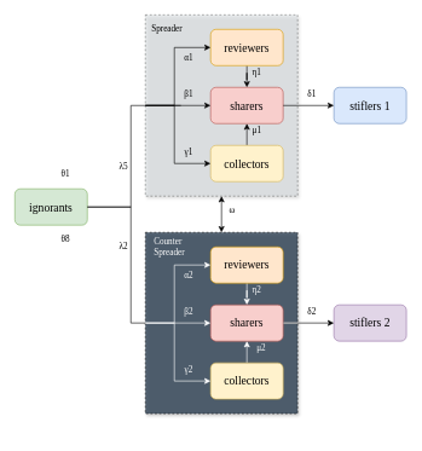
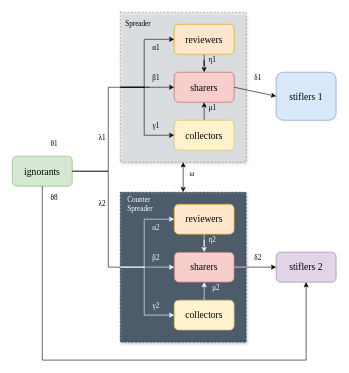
  <mxCell id="0" />
  <mxCell id="1" parent="0" />
  <mxCell id="2" value="" style="rounded=0;whiteSpace=wrap;html=1;glass=0;dashed=1;fillColor=#2E4053;sketch=0;shadow=1;opacity=80;" vertex="1" parent="1"><mxGeometry x="200" y="320" width="210" height="250" as="geometry" /></mxCell>
  <mxCell id="3" value="" style="rounded=0;whiteSpace=wrap;html=1;glass=0;dashed=1;fillColor=#D6DBDF;opacity=50;shadow=1;" vertex="1" parent="1"><mxGeometry x="200" y="20" width="210" height="250" as="geometry" /></mxCell>
  <mxCell id="4" value="&lt;font face=&quot;Times New Roman&quot; style=&quot;font-size: 16px&quot;&gt;ignorants&lt;/font&gt;" style="rounded=1;whiteSpace=wrap;html=1;fillColor=#d5e8d4;strokeColor=#82b366;" vertex="1" parent="1"><mxGeometry x="20" y="260" width="100" height="50" as="geometry" /></mxCell>
  <mxCell id="5" value="" style="edgeStyle=orthogonalEdgeStyle;rounded=0;orthogonalLoop=1;jettySize=auto;html=1;" edge="1" parent="1" source="6" target="7"><mxGeometry relative="1" as="geometry" /></mxCell>
  <mxCell id="6" value="&lt;font face=&quot;Times New Roman&quot; size=&quot;3&quot;&gt;reviewers&lt;br&gt;&lt;/font&gt;" style="rounded=1;whiteSpace=wrap;html=1;fillColor=#ffe6cc;strokeColor=#d79b00;" vertex="1" parent="1"><mxGeometry x="290" y="40" width="100" height="50" as="geometry" /></mxCell>
  <mxCell id="7" value="&lt;font face=&quot;Times New Roman&quot; size=&quot;3&quot;&gt;sharers&lt;br&gt;&lt;/font&gt;" style="rounded=1;whiteSpace=wrap;html=1;fillColor=#f8cecc;strokeColor=#b85450;" vertex="1" parent="1"><mxGeometry x="290" y="120" width="100" height="50" as="geometry" /></mxCell>
  <mxCell id="8" style="edgeStyle=orthogonalEdgeStyle;rounded=0;orthogonalLoop=1;jettySize=auto;html=1;exitX=0.5;exitY=0;exitDx=0;exitDy=0;entryX=0.5;entryY=1;entryDx=0;entryDy=0;" edge="1" parent="1" source="9" target="7"><mxGeometry relative="1" as="geometry" /></mxCell>
  <mxCell id="9" value="&lt;font face=&quot;Times New Roman&quot; size=&quot;3&quot;&gt;collectors&lt;br&gt;&lt;/font&gt;" style="rounded=1;whiteSpace=wrap;html=1;fillColor=#fff2cc;strokeColor=#d6b656;" vertex="1" parent="1"><mxGeometry x="290" y="200" width="100" height="50" as="geometry" /></mxCell>
  <mxCell id="10" value="" style="endArrow=none;html=1;exitX=1;exitY=0.5;exitDx=0;exitDy=0;edgeStyle=orthogonalEdgeStyle;endFill=0;rounded=0;" edge="1" parent="1" source="4"><mxGeometry width="50" height="50" relative="1" as="geometry"><mxPoint x="310" y="560" as="sourcePoint" /><mxPoint x="249" y="145" as="targetPoint" /><Array as="points"><mxPoint x="180" y="285" /><mxPoint x="180" y="145" /></Array></mxGeometry></mxCell>
  <mxCell id="11" style="edgeStyle=orthogonalEdgeStyle;rounded=0;orthogonalLoop=1;jettySize=auto;html=1;exitX=0.5;exitY=1;exitDx=0;exitDy=0;startArrow=classic;startFill=1;endArrow=classic;endFill=1;" edge="1" parent="1" source="3" target="2"><mxGeometry relative="1" as="geometry" /></mxCell>
  <mxCell id="12" value="" style="endArrow=none;html=1;entryX=0;entryY=0.5;entryDx=0;entryDy=0;edgeStyle=orthogonalEdgeStyle;rounded=0;startArrow=classic;startFill=1;" edge="1" parent="1" target="3"><mxGeometry width="50" height="50" relative="1" as="geometry"><mxPoint x="290" y="65" as="sourcePoint" /><mxPoint x="300" y="350" as="targetPoint" /><Array as="points"><mxPoint x="240" y="65" /><mxPoint x="240" y="145" /></Array></mxGeometry></mxCell>
  <mxCell id="13" value="" style="endArrow=none;html=1;entryX=0;entryY=0.5;entryDx=0;entryDy=0;startArrow=classic;startFill=1;exitX=0;exitY=0.5;exitDx=0;exitDy=0;edgeStyle=orthogonalEdgeStyle;rounded=0;" edge="1" parent="1" source="9" target="3"><mxGeometry width="50" height="50" relative="1" as="geometry"><mxPoint x="310" y="560" as="sourcePoint" /><mxPoint x="360" y="510" as="targetPoint" /><Array as="points"><mxPoint x="240" y="225" /><mxPoint x="240" y="145" /></Array></mxGeometry></mxCell>
  <mxCell id="14" value="" style="endArrow=classic;html=1;exitX=0;exitY=0.5;exitDx=0;exitDy=0;endFill=1;" edge="1" parent="1" source="3"><mxGeometry width="50" height="50" relative="1" as="geometry"><mxPoint x="310" y="560" as="sourcePoint" /><mxPoint x="290" y="145" as="targetPoint" /></mxGeometry></mxCell>
  <mxCell id="15" value="" style="edgeStyle=orthogonalEdgeStyle;rounded=0;orthogonalLoop=1;jettySize=auto;html=1;strokeColor=#FFFFFF;" edge="1" parent="1" source="16" target="18"><mxGeometry relative="1" as="geometry" /></mxCell>
  <mxCell id="16" value="&lt;font face=&quot;Times New Roman&quot; size=&quot;3&quot;&gt;reviewers&lt;br&gt;&lt;/font&gt;" style="rounded=1;whiteSpace=wrap;html=1;fillColor=#ffe6cc;strokeColor=#d79b00;" vertex="1" parent="1"><mxGeometry x="290" y="340" width="100" height="50" as="geometry" /></mxCell>
  <mxCell id="17" value="" style="edgeStyle=orthogonalEdgeStyle;rounded=0;orthogonalLoop=1;jettySize=auto;html=1;labelBackgroundColor=#FFFFFF;fontFamily=Times New Roman;fontColor=#FFFFFF;startArrow=none;startFill=0;endArrow=none;endFill=0;strokeColor=#FFFFFF;" edge="1" parent="1" source="18"><mxGeometry relative="1" as="geometry"><mxPoint x="460" y="445" as="targetPoint" /></mxGeometry></mxCell>
  <mxCell id="18" value="&lt;font face=&quot;Times New Roman&quot; size=&quot;3&quot;&gt;sharers&lt;br&gt;&lt;/font&gt;" style="rounded=1;whiteSpace=wrap;html=1;fillColor=#f8cecc;strokeColor=#b85450;" vertex="1" parent="1"><mxGeometry x="290" y="420" width="100" height="50" as="geometry" /></mxCell>
  <mxCell id="19" style="edgeStyle=orthogonalEdgeStyle;rounded=0;orthogonalLoop=1;jettySize=auto;html=1;exitX=0.5;exitY=0;exitDx=0;exitDy=0;entryX=0.5;entryY=1;entryDx=0;entryDy=0;strokeColor=#FFFFFF;" edge="1" parent="1" source="20" target="18"><mxGeometry relative="1" as="geometry" /></mxCell>
  <mxCell id="20" value="&lt;font face=&quot;Times New Roman&quot; size=&quot;3&quot;&gt;collectors&lt;br&gt;&lt;/font&gt;" style="rounded=1;whiteSpace=wrap;html=1;fillColor=#fff2cc;strokeColor=#d6b656;" vertex="1" parent="1"><mxGeometry x="290" y="500" width="100" height="50" as="geometry" /></mxCell>
  <mxCell id="21" value="" style="endArrow=none;html=1;entryX=0;entryY=0.5;entryDx=0;entryDy=0;edgeStyle=orthogonalEdgeStyle;rounded=0;startArrow=classic;startFill=1;strokeColor=#FFFFFF;" edge="1" parent="1" target="2"><mxGeometry width="50" height="50" relative="1" as="geometry"><mxPoint x="290" y="365" as="sourcePoint" /><mxPoint x="300" y="650" as="targetPoint" /><Array as="points"><mxPoint x="240" y="365" /><mxPoint x="240" y="445" /></Array></mxGeometry></mxCell>
  <mxCell id="22" value="" style="endArrow=none;html=1;entryX=0;entryY=0.5;entryDx=0;entryDy=0;startArrow=classic;startFill=1;exitX=0;exitY=0.5;exitDx=0;exitDy=0;edgeStyle=orthogonalEdgeStyle;rounded=0;strokeColor=#FFFFFF;" edge="1" parent="1" source="20" target="2"><mxGeometry width="50" height="50" relative="1" as="geometry"><mxPoint x="310" y="860" as="sourcePoint" /><mxPoint x="360" y="810" as="targetPoint" /><Array as="points"><mxPoint x="240" y="525" /><mxPoint x="240" y="445" /></Array></mxGeometry></mxCell>
  <mxCell id="23" value="" style="endArrow=classic;html=1;exitX=0;exitY=0.5;exitDx=0;exitDy=0;endFill=1;labelBackgroundColor=#FFFFFF;fontColor=#FFFFFF;strokeColor=#FFFFFF;" edge="1" parent="1" source="2"><mxGeometry width="50" height="50" relative="1" as="geometry"><mxPoint x="310" y="860" as="sourcePoint" /><mxPoint x="290" y="445" as="targetPoint" /></mxGeometry></mxCell>
  <mxCell id="24" value="" style="endArrow=none;html=1;exitX=1;exitY=0.5;exitDx=0;exitDy=0;edgeStyle=orthogonalEdgeStyle;endFill=0;rounded=0;entryX=0;entryY=0.5;entryDx=0;entryDy=0;" edge="1" parent="1" source="4" target="2"><mxGeometry width="50" height="50" relative="1" as="geometry"><mxPoint x="130" y="295" as="sourcePoint" /><mxPoint x="259" y="155" as="targetPoint" /><Array as="points"><mxPoint x="180" y="285" /><mxPoint x="180" y="445" /></Array></mxGeometry></mxCell>
- <mxCell id="25" value="&lt;font face=&quot;Times New Roman&quot; style=&quot;font-size: 16px&quot;&gt;stiflers 1&lt;/font&gt;" style="rounded=1;whiteSpace=wrap;html=1;fillColor=#dae8fc;strokeColor=#6c8ebf;" vertex="1" parent="1"><mxGeometry x="460" y="120" width="100" height="50" as="geometry" /></mxCell>
+ <mxCell id="25" value="&lt;font face=&quot;Times New Roman&quot; style=&quot;font-size: 16px&quot;&gt;stiflers 1&lt;/font&gt;" style="rounded=1;whiteSpace=wrap;html=1;fillColor=#dae8fc;strokeColor=#6c8ebf;" vertex="1" parent="1"><mxGeometry x="460" y="120" width="100" height="80" as="geometry" /></mxCell>
  <mxCell id="26" value="&lt;font face=&quot;Times New Roman&quot; style=&quot;font-size: 16px&quot;&gt;stiflers 2&lt;/font&gt;" style="rounded=1;whiteSpace=wrap;html=1;fillColor=#e1d5e7;strokeColor=#9673a6;" vertex="1" parent="1"><mxGeometry x="460" y="420" width="100" height="50" as="geometry" /></mxCell>
  <mxCell id="27" value="" style="endArrow=classic;html=1;exitX=1;exitY=0.5;exitDx=0;exitDy=0;entryX=0;entryY=0.5;entryDx=0;entryDy=0;" edge="1" parent="1" source="18" target="26"><mxGeometry width="50" height="50" relative="1" as="geometry"><mxPoint x="310" y="570" as="sourcePoint" /><mxPoint x="360" y="520" as="targetPoint" /></mxGeometry></mxCell>
  <mxCell id="28" value="" style="endArrow=classic;html=1;exitX=1;exitY=0.5;exitDx=0;exitDy=0;entryX=0;entryY=0.5;entryDx=0;entryDy=0;" edge="1" parent="1" source="7" target="25"><mxGeometry width="50" height="50" relative="1" as="geometry"><mxPoint x="310" y="570" as="sourcePoint" /><mxPoint x="360" y="520" as="targetPoint" /></mxGeometry></mxCell>
+ <mxCell id="29" value="" style="endArrow=classic;html=1;exitX=0.5;exitY=1;exitDx=0;exitDy=0;entryX=0.5;entryY=1;entryDx=0;entryDy=0;edgeStyle=orthogonalEdgeStyle;rounded=0;" edge="1" parent="1" source="4" target="26"><mxGeometry width="50" height="50" relative="1" as="geometry"><mxPoint x="110" y="370" as="sourcePoint" /><mxPoint x="360" y="520" as="targetPoint" /><Array as="points"><mxPoint x="70" y="600" /><mxPoint x="510" y="600" /></Array></mxGeometry></mxCell>
  <mxCell id="30" value="δ1" style="text;html=1;strokeColor=none;fillColor=none;align=center;verticalAlign=middle;whiteSpace=wrap;rounded=0;glass=1;dashed=1;fontFamily=Times New Roman;" vertex="1" parent="1"><mxGeometry x="410" y="120" width="40" height="20" as="geometry" /></mxCell>
  <mxCell id="31" value="Spreader" style="text;html=1;strokeColor=none;fillColor=none;align=center;verticalAlign=middle;whiteSpace=wrap;rounded=0;glass=1;dashed=1;fontFamily=Times New Roman;" vertex="1" parent="1"><mxGeometry x="210" y="30" width="40" height="20" as="geometry" /></mxCell>
  <mxCell id="32" value="Counter&lt;br&gt;Spreader" style="text;html=1;strokeColor=none;fillColor=none;align=left;verticalAlign=middle;whiteSpace=wrap;rounded=0;glass=1;dashed=1;fontFamily=Times New Roman;fontColor=#FFFFFF;" vertex="1" parent="1"><mxGeometry x="210" y="330" width="40" height="20" as="geometry" /></mxCell>
  <mxCell id="33" value="" style="edgeStyle=orthogonalEdgeStyle;rounded=0;orthogonalLoop=1;jettySize=auto;html=1;labelBackgroundColor=#FFFFFF;fontFamily=Times New Roman;fontColor=#FFFFFF;startArrow=none;startFill=0;endArrow=none;endFill=0;strokeColor=#FFFFFF;" edge="1" parent="1"><mxGeometry relative="1" as="geometry"><mxPoint x="410" y="445" as="sourcePoint" /><mxPoint x="390" y="445" as="targetPoint" /><Array as="points"><mxPoint x="410" y="445" /></Array></mxGeometry></mxCell>
  <mxCell id="34" value="δ2" style="text;html=1;strokeColor=none;fillColor=none;align=center;verticalAlign=middle;whiteSpace=wrap;rounded=0;glass=1;dashed=1;fontFamily=Times New Roman;" vertex="1" parent="1"><mxGeometry x="410" y="420" width="40" height="20" as="geometry" /></mxCell>
  <mxCell id="35" value="α1" style="text;html=1;strokeColor=none;fillColor=none;align=center;verticalAlign=middle;whiteSpace=wrap;rounded=0;glass=1;dashed=1;fontFamily=Times New Roman;" vertex="1" parent="1"><mxGeometry x="240" y="70" width="40" height="20" as="geometry" /></mxCell>
  <mxCell id="36" value="α2" style="text;html=1;strokeColor=none;fillColor=none;align=center;verticalAlign=middle;whiteSpace=wrap;rounded=0;glass=1;dashed=1;fontFamily=Times New Roman;fontColor=#FFFFFF;" vertex="1" parent="1"><mxGeometry x="240" y="370" width="40" height="20" as="geometry" /></mxCell>
  <mxCell id="37" value="β1" style="text;html=1;strokeColor=none;fillColor=none;align=center;verticalAlign=middle;whiteSpace=wrap;rounded=0;glass=1;dashed=1;fontFamily=Times New Roman;" vertex="1" parent="1"><mxGeometry x="240" y="120" width="40" height="20" as="geometry" /></mxCell>
  <mxCell id="38" value="β2" style="text;html=1;strokeColor=none;fillColor=none;align=center;verticalAlign=middle;whiteSpace=wrap;rounded=0;glass=1;dashed=1;fontFamily=Times New Roman;fontColor=#FFFFFF;" vertex="1" parent="1"><mxGeometry x="240" y="420" width="40" height="20" as="geometry" /></mxCell>
  <mxCell id="39" value="γ1" style="text;html=1;strokeColor=none;fillColor=none;align=center;verticalAlign=middle;whiteSpace=wrap;rounded=0;glass=1;dashed=1;fontFamily=Times New Roman;" vertex="1" parent="1"><mxGeometry x="240" y="200" width="40" height="20" as="geometry" /></mxCell>
  <mxCell id="40" value="γ2" style="text;html=1;strokeColor=none;fillColor=none;align=center;verticalAlign=middle;whiteSpace=wrap;rounded=0;glass=1;dashed=1;fontFamily=Times New Roman;fontColor=#FFFFFF;" vertex="1" parent="1"><mxGeometry x="240" y="500" width="40" height="20" as="geometry" /></mxCell>
  <mxCell id="41" value="η1" style="text;html=1;strokeColor=none;fillColor=none;align=center;verticalAlign=middle;whiteSpace=wrap;rounded=0;glass=1;dashed=1;fontFamily=Times New Roman;" vertex="1" parent="1"><mxGeometry x="334" y="90" width="40" height="20" as="geometry" /></mxCell>
  <mxCell id="42" value="η2" style="text;html=1;strokeColor=none;fillColor=none;align=center;verticalAlign=middle;whiteSpace=wrap;rounded=0;glass=1;dashed=1;fontFamily=Times New Roman;fontColor=#FFFFFF;" vertex="1" parent="1"><mxGeometry x="334" y="390" width="40" height="20" as="geometry" /></mxCell>
  <mxCell id="43" value="μ1" style="text;html=1;strokeColor=none;fillColor=none;align=center;verticalAlign=middle;whiteSpace=wrap;rounded=0;glass=1;dashed=1;fontFamily=Times New Roman;" vertex="1" parent="1"><mxGeometry x="334" y="170" width="40" height="20" as="geometry" /></mxCell>
  <mxCell id="44" value="μ2" style="text;html=1;strokeColor=none;fillColor=none;align=center;verticalAlign=middle;whiteSpace=wrap;rounded=0;glass=1;dashed=1;fontFamily=Times New Roman;fontColor=#FFFFFF;" vertex="1" parent="1"><mxGeometry x="340" y="470" width="40" height="20" as="geometry" /></mxCell>
  <mxCell id="45" value="θ1" style="text;html=1;strokeColor=none;fillColor=none;align=center;verticalAlign=middle;whiteSpace=wrap;rounded=0;glass=1;dashed=1;fontFamily=Times New Roman;" vertex="1" parent="1"><mxGeometry x="70" y="230" width="40" height="20" as="geometry" /></mxCell>
  <mxCell id="46" value="θ8" style="text;html=1;strokeColor=none;fillColor=none;align=center;verticalAlign=middle;whiteSpace=wrap;rounded=0;glass=1;dashed=1;fontFamily=Times New Roman;" vertex="1" parent="1"><mxGeometry x="70" y="320" width="40" height="20" as="geometry" /></mxCell>
  <mxCell id="47" value="ω" style="text;html=1;strokeColor=none;fillColor=none;align=center;verticalAlign=middle;whiteSpace=wrap;rounded=0;glass=1;dashed=1;fontFamily=Times New Roman;" vertex="1" parent="1"><mxGeometry x="300" y="280" width="40" height="20" as="geometry" /></mxCell>
- <mxCell id="48" value="λ5" style="text;html=1;strokeColor=none;fillColor=none;align=center;verticalAlign=middle;whiteSpace=wrap;rounded=0;glass=1;dashed=1;fontFamily=Times New Roman;" vertex="1" parent="1"><mxGeometry x="150" y="220" width="40" height="20" as="geometry" /></mxCell>
+ <mxCell id="48" value="λ1" style="text;html=1;strokeColor=none;fillColor=none;align=center;verticalAlign=middle;whiteSpace=wrap;rounded=0;glass=1;dashed=1;fontFamily=Times New Roman;" vertex="1" parent="1"><mxGeometry x="150" y="220" width="40" height="20" as="geometry" /></mxCell>
  <mxCell id="49" value="λ2" style="text;html=1;strokeColor=none;fillColor=none;align=center;verticalAlign=middle;whiteSpace=wrap;rounded=0;glass=1;dashed=1;fontFamily=Times New Roman;" vertex="1" parent="1"><mxGeometry x="150" y="330" width="40" height="20" as="geometry" /></mxCell>
